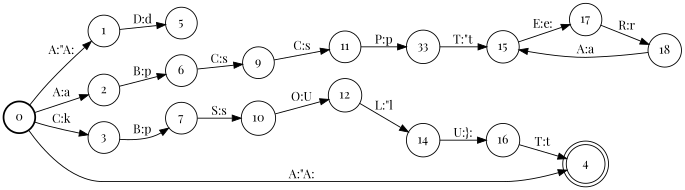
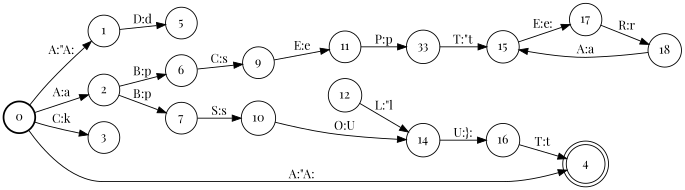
  digraph {
    fontname="Playfair Display"
    nodesep=0.25
    rankdir=LR
    ranksep=0.4
    node [fontname="Playfair Display" fontsize=14 shape=circle style=solid]
    edge [fontname="Playfair Display" fontsize=14]
    n1 [label=0 style=bold]
    n2 [label=1]
    n3 [label=2]
    n4 [label=3]
    n5 [label=4 shape=doublecircle]
    n6 [label=5]
    n7 [label=6]
    n8 [label=7]
    n9 [label=9]
    n10 [label=10]
    n11 [label=11]
    n12 [label=12]
    n13 [label=33]
    n14 [label=14]
    n15 [label=15]
    n16 [label=16]
    n17 [label=17]
    n18 [label=18]
    n1 -> n2 [label="A:\"A:"]
    n1 -> n3 [label="A:a"]
    n1 -> n4 [label="C:k"]
    n1 -> n5 [label="A:\"A:"]
    n2 -> n6 [label="D:d"]
    n3 -> n7 [label="B:p"]
-   n4 -> n8 [label="B:p"]
+   n3 -> n8 [label="B:p"]
    n7 -> n9 [label="C:s"]
    n8 -> n10 [label="S:s"]
-   n9 -> n11 [label="C:s"]
-   n10 -> n12 [label="O:U"]
+   n9 -> n11 [label="E:e"]
+   n10 -> n14 [label="O:U"]
    n11 -> n13 [label="P:p"]
    n12 -> n14 [label="L:\"l"]
    n13 -> n15 [label="T:\"t"]
    n14 -> n16 [label="U:}:"]
    n15 -> n17 [label="E:e:"]
    n16 -> n5 [label="T:t"]
    n17 -> n18 [label="R:r"]
    n18 -> n15 [label="A:a"]
  }
